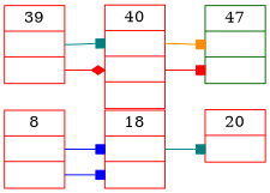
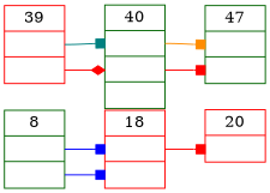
  digraph {
    nodesep=0
    rankdir=LR
    node [color=darkgreen shape=record weight=4]
    edge [arrowhead=box color=blue headport=0 tailport=0]
-   n1 [color=red label="8|<0>|<1>"]
+   n1 [label="8|<0>|<1>"]
    n2 [color=red label="18|<0>|<1>"]
-   n3 [color=red label="40|<0>|<1>|<2>"]
+   n3 [label="40|<0>|<1>|<2>"]
    n4 [label="47|<0>|<1>"]
    n5 [color=red label="20|<0>"]
    n6 [color=red label="39|<0>|<1>"]
    n1 -> n2
    n1 -> n2 [headport=1 tailport=1]
-   n2 -> n5 [color=teal]
+   n2 -> n5 [color=red]
    n3 -> n4 [color=darkorange]
    n3 -> n4 [color=red headport=1 tailport=1]
    n6 -> n3 [color=teal]
    n6 -> n3 [arrowhead=diamond color=red headport=1 tailport=1]
  }
